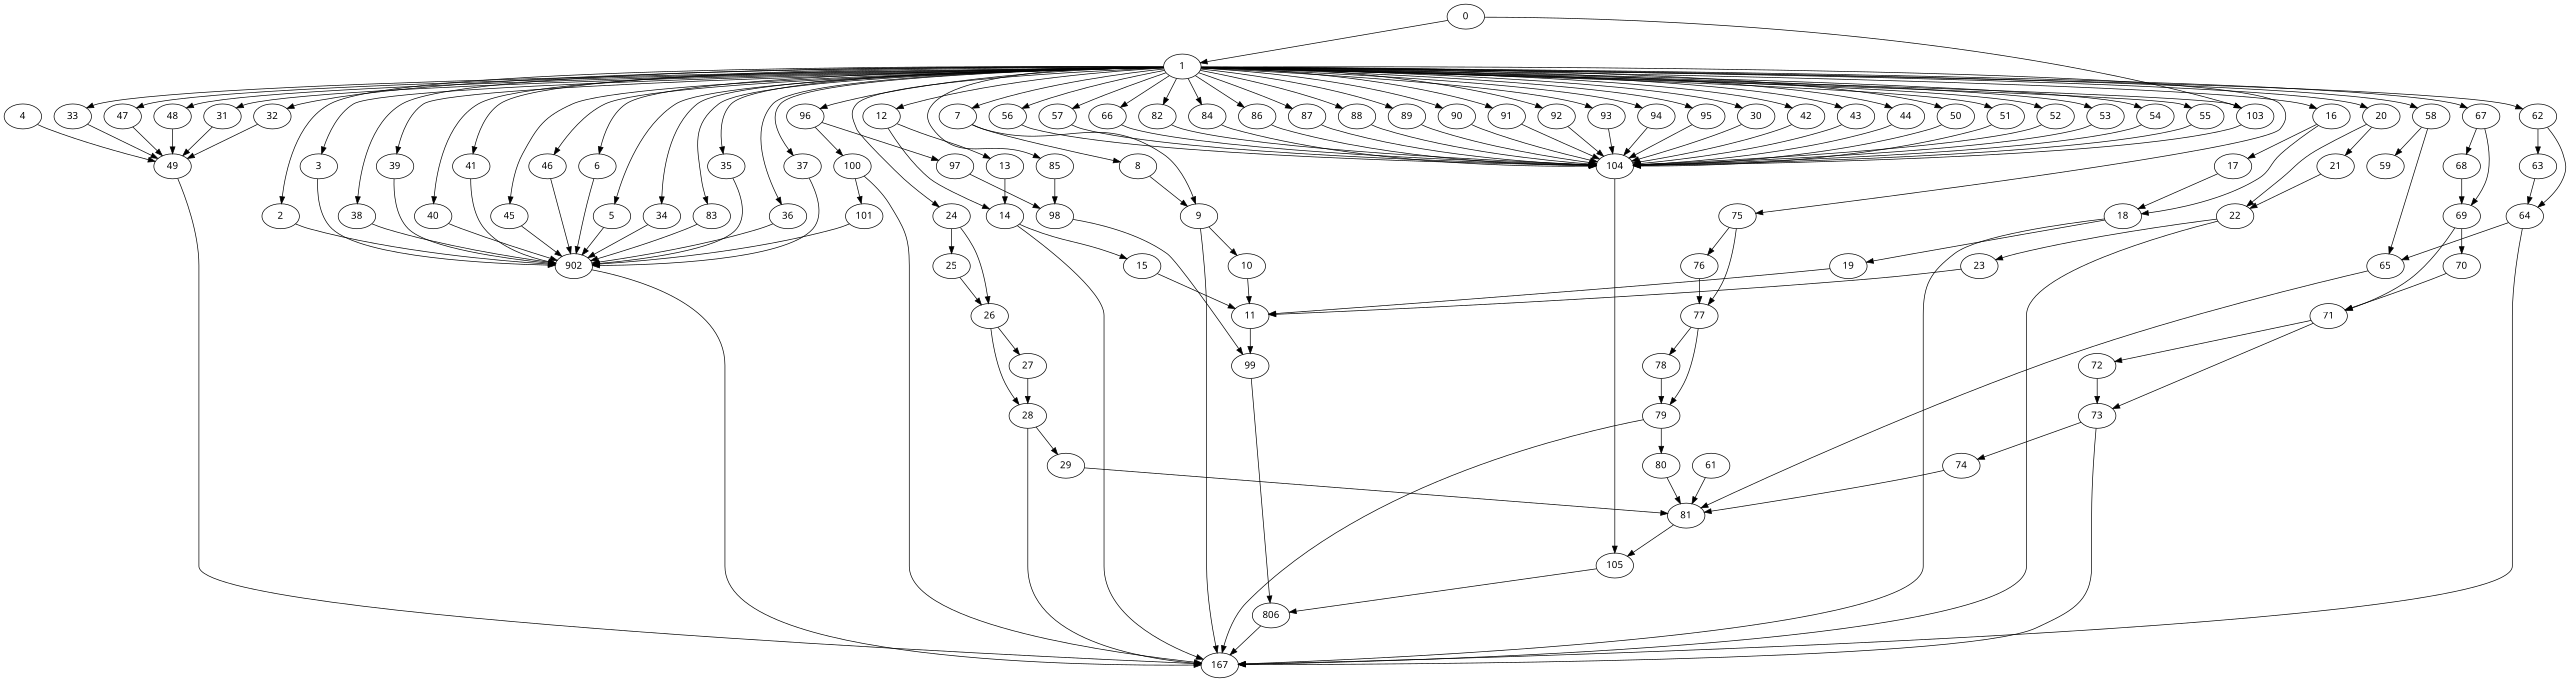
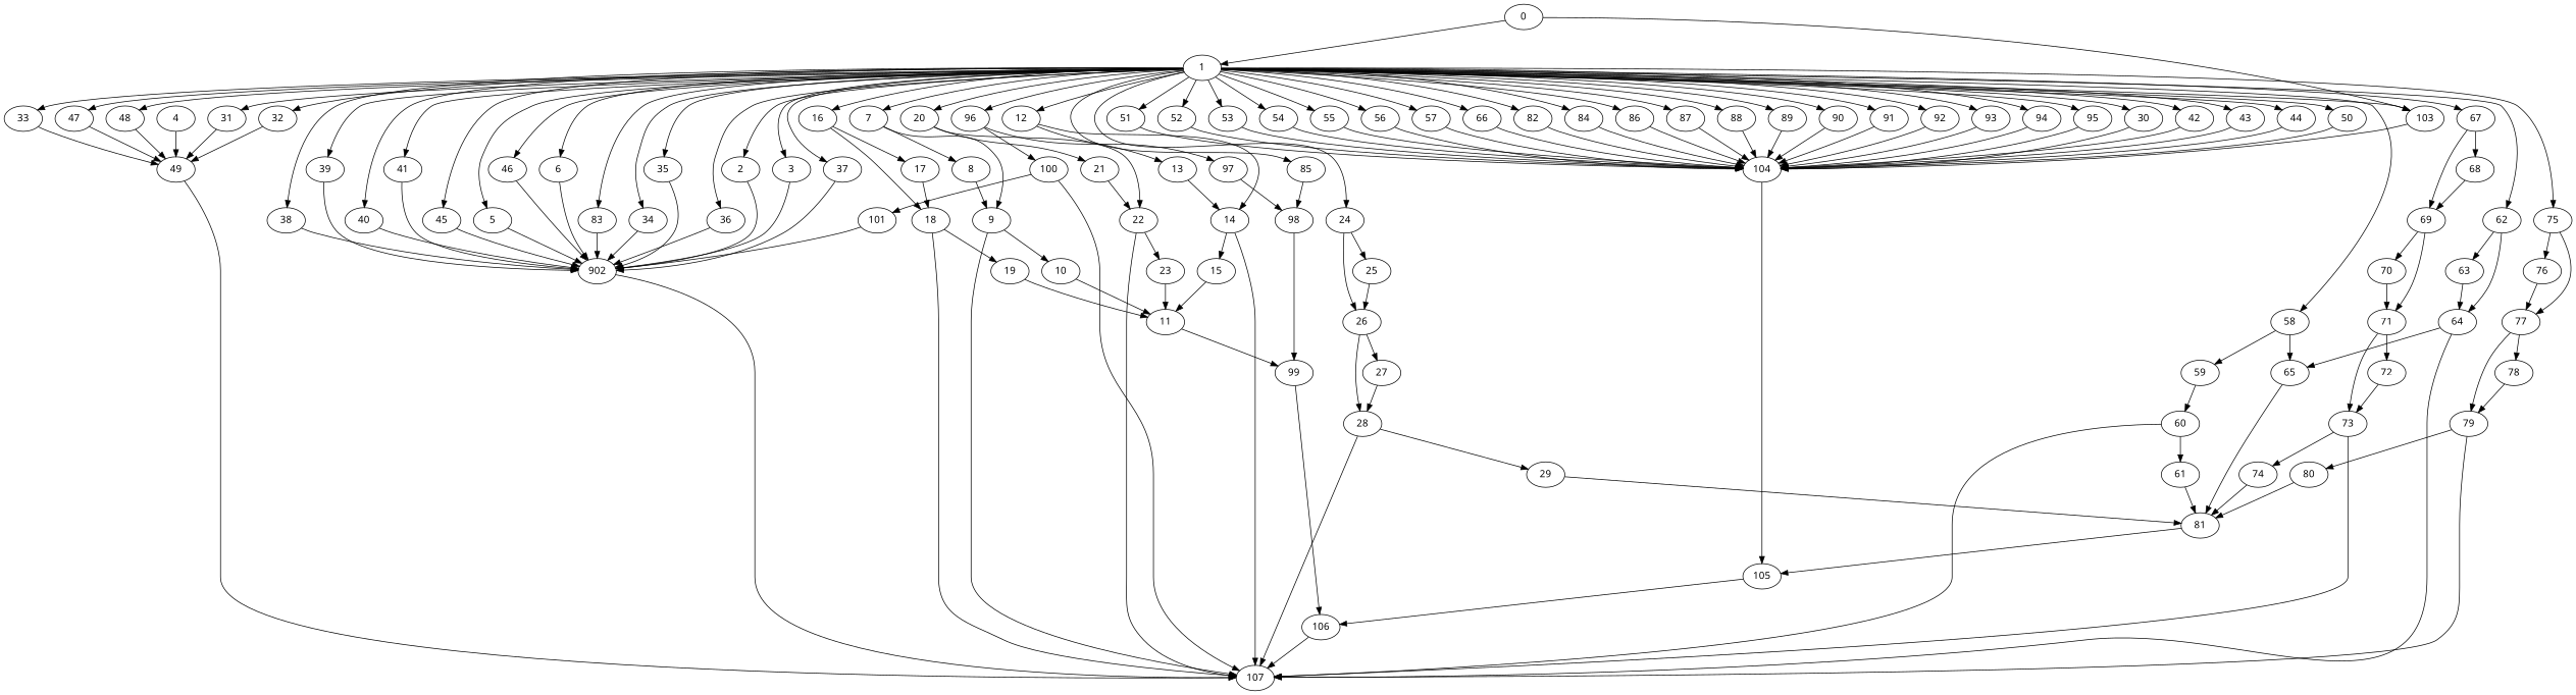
  digraph {
    fontname="Noto Sans"
    node [fontname="Noto Sans"]
    edge [fontname="Noto Sans"]
    0
    1
    103
    2
    3
    5
    6
    7
    12
    16
    20
    24
    30
    31
    32
    33
    34
    35
    36
    37
    38
    39
    40
    41
    42
    43
    44
    45
    46
    47
    48
    50
    51
    52
    53
    54
    55
    56
    57
    58
    62
    66
    67
    75
    82
    83
    84
    85
    86
    87
    88
    89
    90
    91
    92
    93
    94
    95
    96
    104
    n61 [label=902]
    4
    49
    8
    9
    13
    14
    17
    18
    21
    22
    25
    26
    59
    65
    63
    64
    68
    69
    76
    77
    98
    97
    100
-   107 [label=167]
+   107
    10
    11
    99
-   106 [label=806]
+   106
    15
    19
    23
    27
    28
    29
    81
    105
+   60
    61
    70
    71
    72
    73
    74
    78
    79
    80
    101
    0 -> 1
    0 -> 103
    1 -> 103
    1 -> 2
    1 -> 3
    1 -> 5
    1 -> 6
    1 -> 7
    1 -> 12
    1 -> 16
    1 -> 20
    1 -> 24
    1 -> 30
    1 -> 31
    1 -> 32
    1 -> 33
    1 -> 34
    1 -> 35
    1 -> 36
    1 -> 37
    1 -> 38
    1 -> 39
    1 -> 40
    1 -> 41
    1 -> 42
    1 -> 43
    1 -> 44
    1 -> 45
    1 -> 46
    1 -> 47
    1 -> 48
    1 -> 50
    1 -> 51
    1 -> 52
    1 -> 53
    1 -> 54
    1 -> 55
    1 -> 56
    1 -> 57
    1 -> 58
    1 -> 62
    1 -> 66
    1 -> 67
    1 -> 75
    1 -> 82
    1 -> 83
    1 -> 84
    1 -> 85
    1 -> 86
    1 -> 87
    1 -> 88
    1 -> 89
    1 -> 90
    1 -> 91
    1 -> 92
    1 -> 93
    1 -> 94
    1 -> 95
    1 -> 96
    103 -> 104
    2 -> n61
    3 -> n61
    5 -> n61
    6 -> n61
    7 -> 8
    7 -> 9
    12 -> 13
    12 -> 14
    16 -> 17
    16 -> 18
    20 -> 21
    20 -> 22
    24 -> 25
    24 -> 26
    30 -> 104
    31 -> 49
    32 -> 49
    33 -> 49
    34 -> n61
    35 -> n61
    36 -> n61
    37 -> n61
    38 -> n61
    39 -> n61
    40 -> n61
    41 -> n61
    42 -> 104
    43 -> 104
    44 -> 104
    45 -> n61
    46 -> n61
    47 -> 49
    48 -> 49
    50 -> 104
    51 -> 104
    52 -> 104
    53 -> 104
    54 -> 104
    55 -> 104
    56 -> 104
    57 -> 104
    58 -> 59
    58 -> 65
    62 -> 63
    62 -> 64
    66 -> 104
    67 -> 68
    67 -> 69
    75 -> 76
    75 -> 77
    82 -> 104
    83 -> n61
    84 -> 104
    85 -> 98
    86 -> 104
    87 -> 104
    88 -> 104
    89 -> 104
    90 -> 104
    91 -> 104
    92 -> 104
    93 -> 104
    94 -> 104
    95 -> 104
    96 -> 97
    96 -> 100
    104 -> 105
    n61 -> 107
    4 -> 49
    49 -> 107
    8 -> 9
    9 -> 107
    9 -> 10
    13 -> 14
    14 -> 107
    14 -> 15
    17 -> 18
    18 -> 107
    18 -> 19
    21 -> 22
    22 -> 107
    22 -> 23
    25 -> 26
    26 -> 27
    26 -> 28
+   59 -> 60
    65 -> 81
    63 -> 64
    64 -> 65
    64 -> 107
    68 -> 69
    69 -> 70
    69 -> 71
    76 -> 77
    77 -> 78
    77 -> 79
    98 -> 99
    97 -> 98
    100 -> 107
    100 -> 101
    10 -> 11
    11 -> 99
    99 -> 106
    106 -> 107
    15 -> 11
    19 -> 11
    23 -> 11
    27 -> 28
    28 -> 107
    28 -> 29
    29 -> 81
    81 -> 105
    105 -> 106
+   60 -> 107
+   60 -> 61
    61 -> 81
    70 -> 71
    71 -> 72
    71 -> 73
    72 -> 73
    73 -> 107
    73 -> 74
    74 -> 81
    78 -> 79
    79 -> 107
    79 -> 80
    80 -> 81
    101 -> n61
  }
